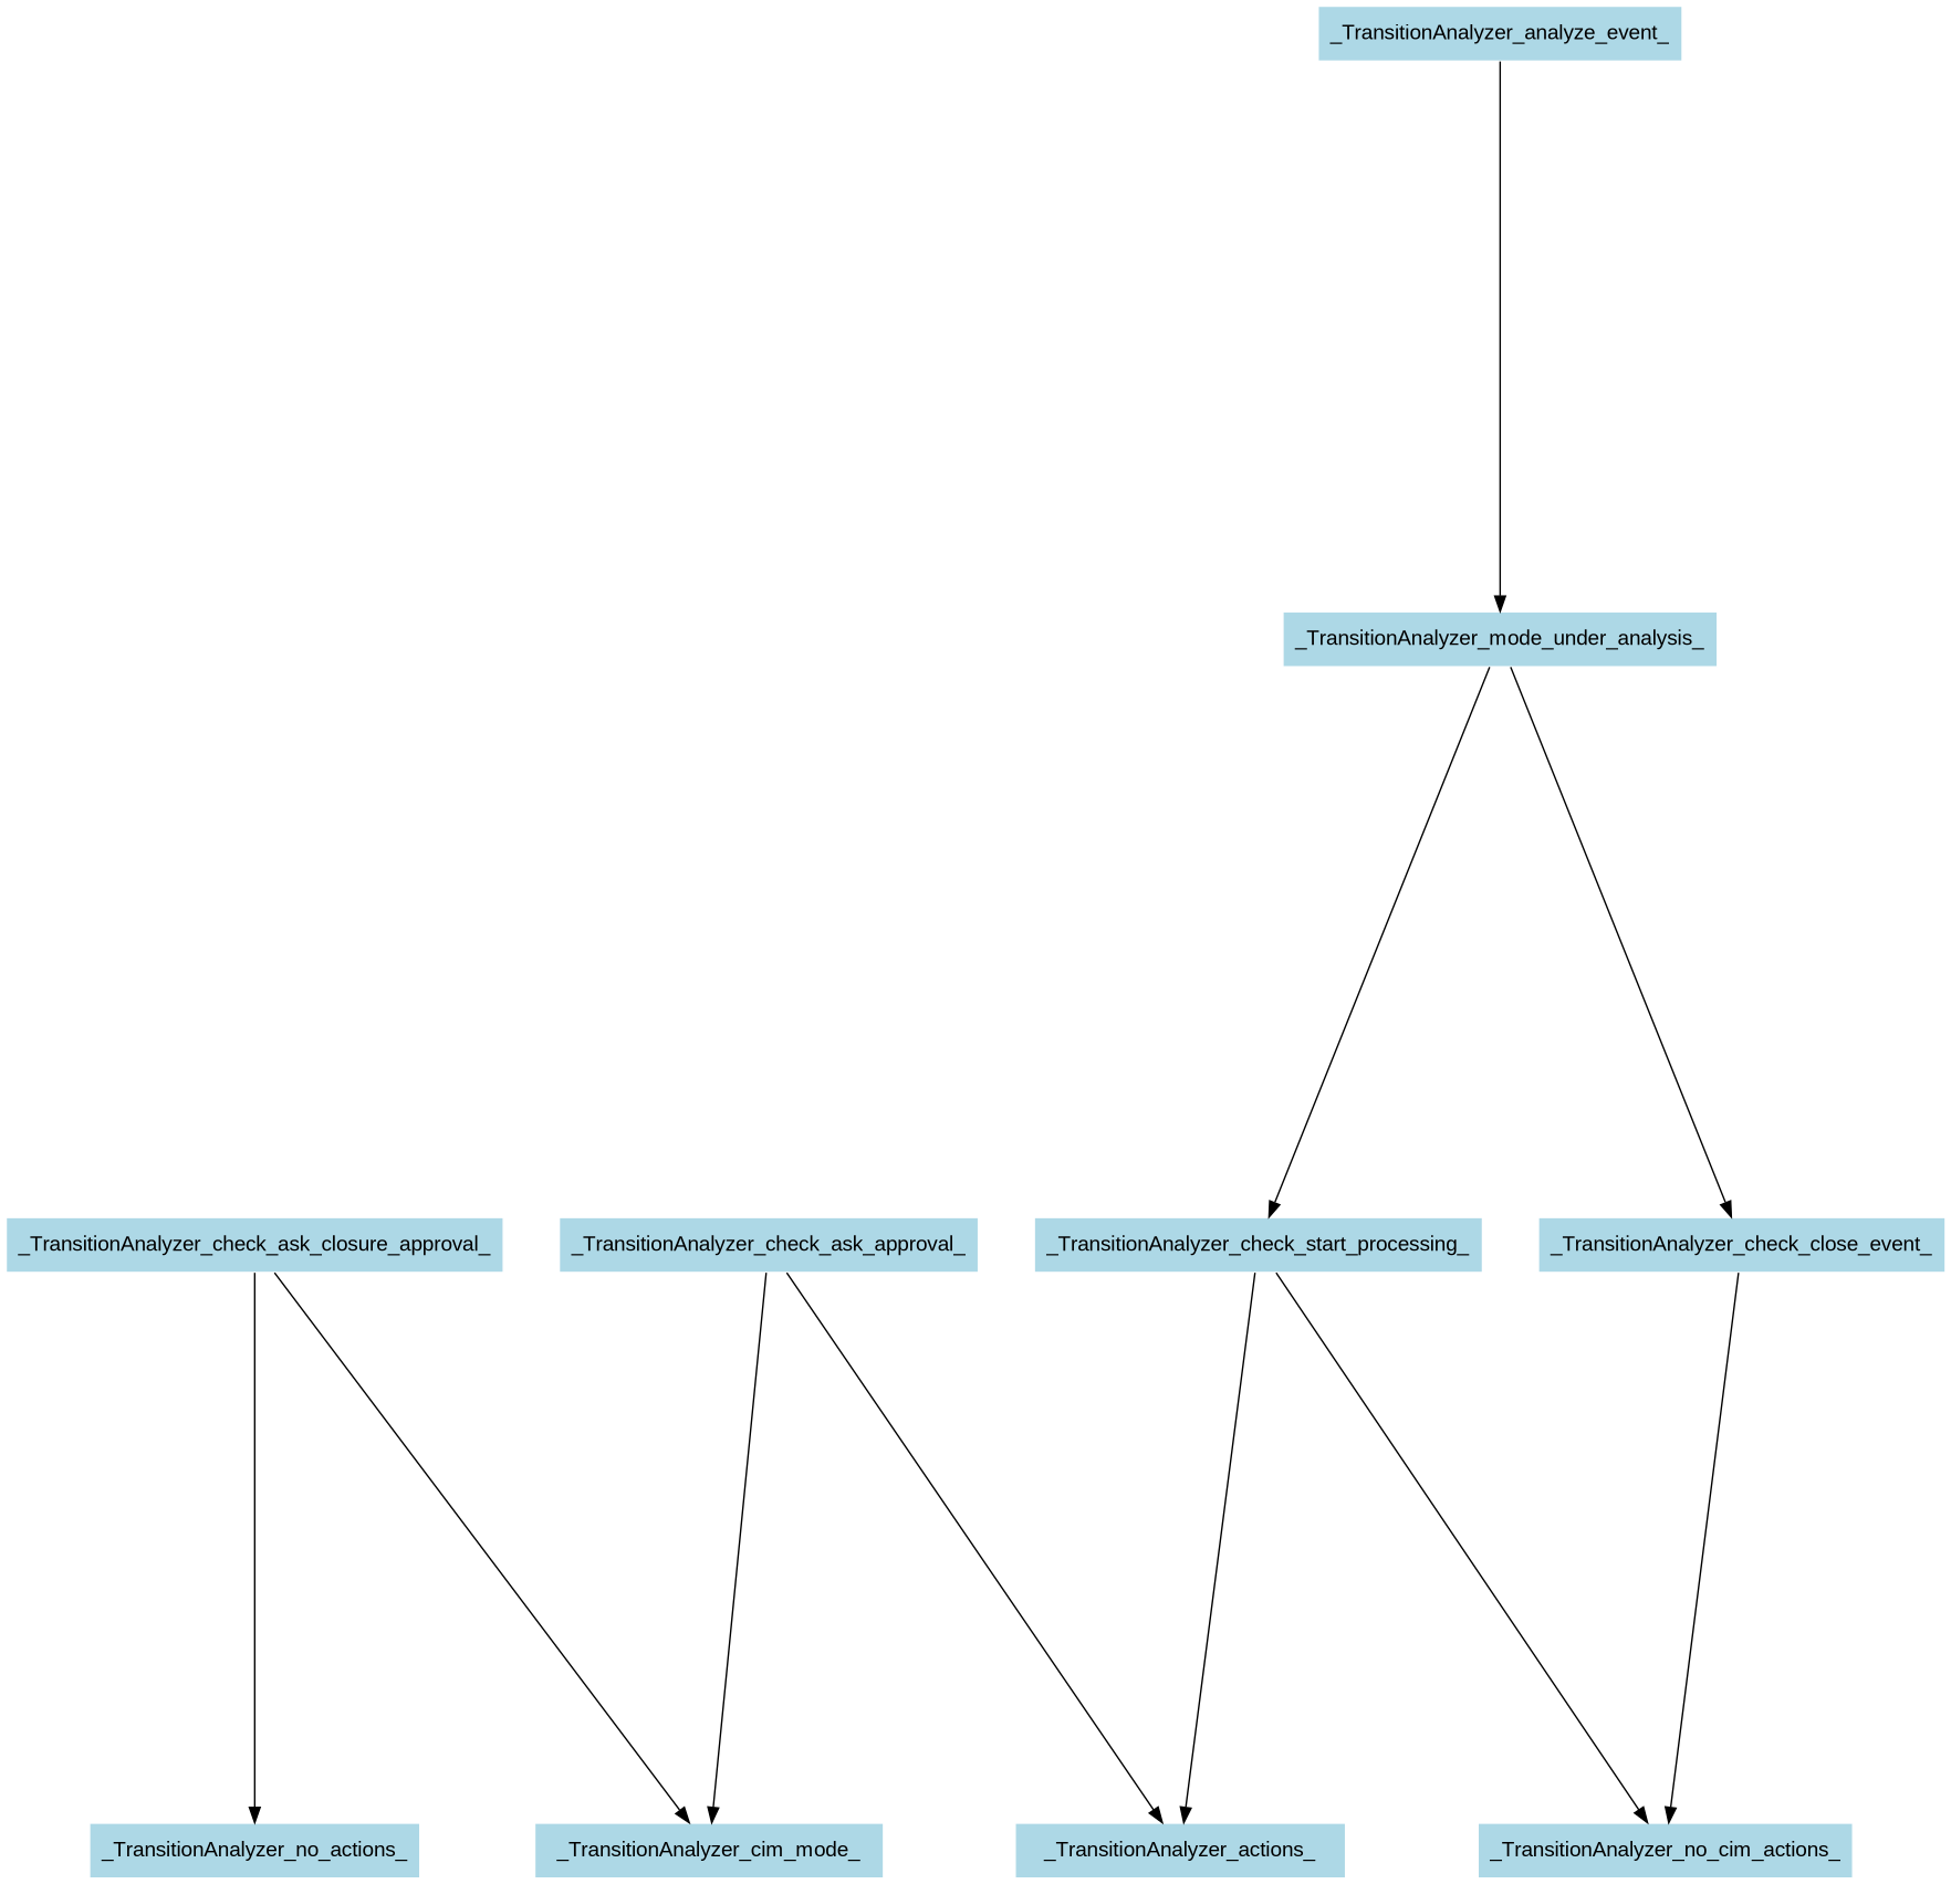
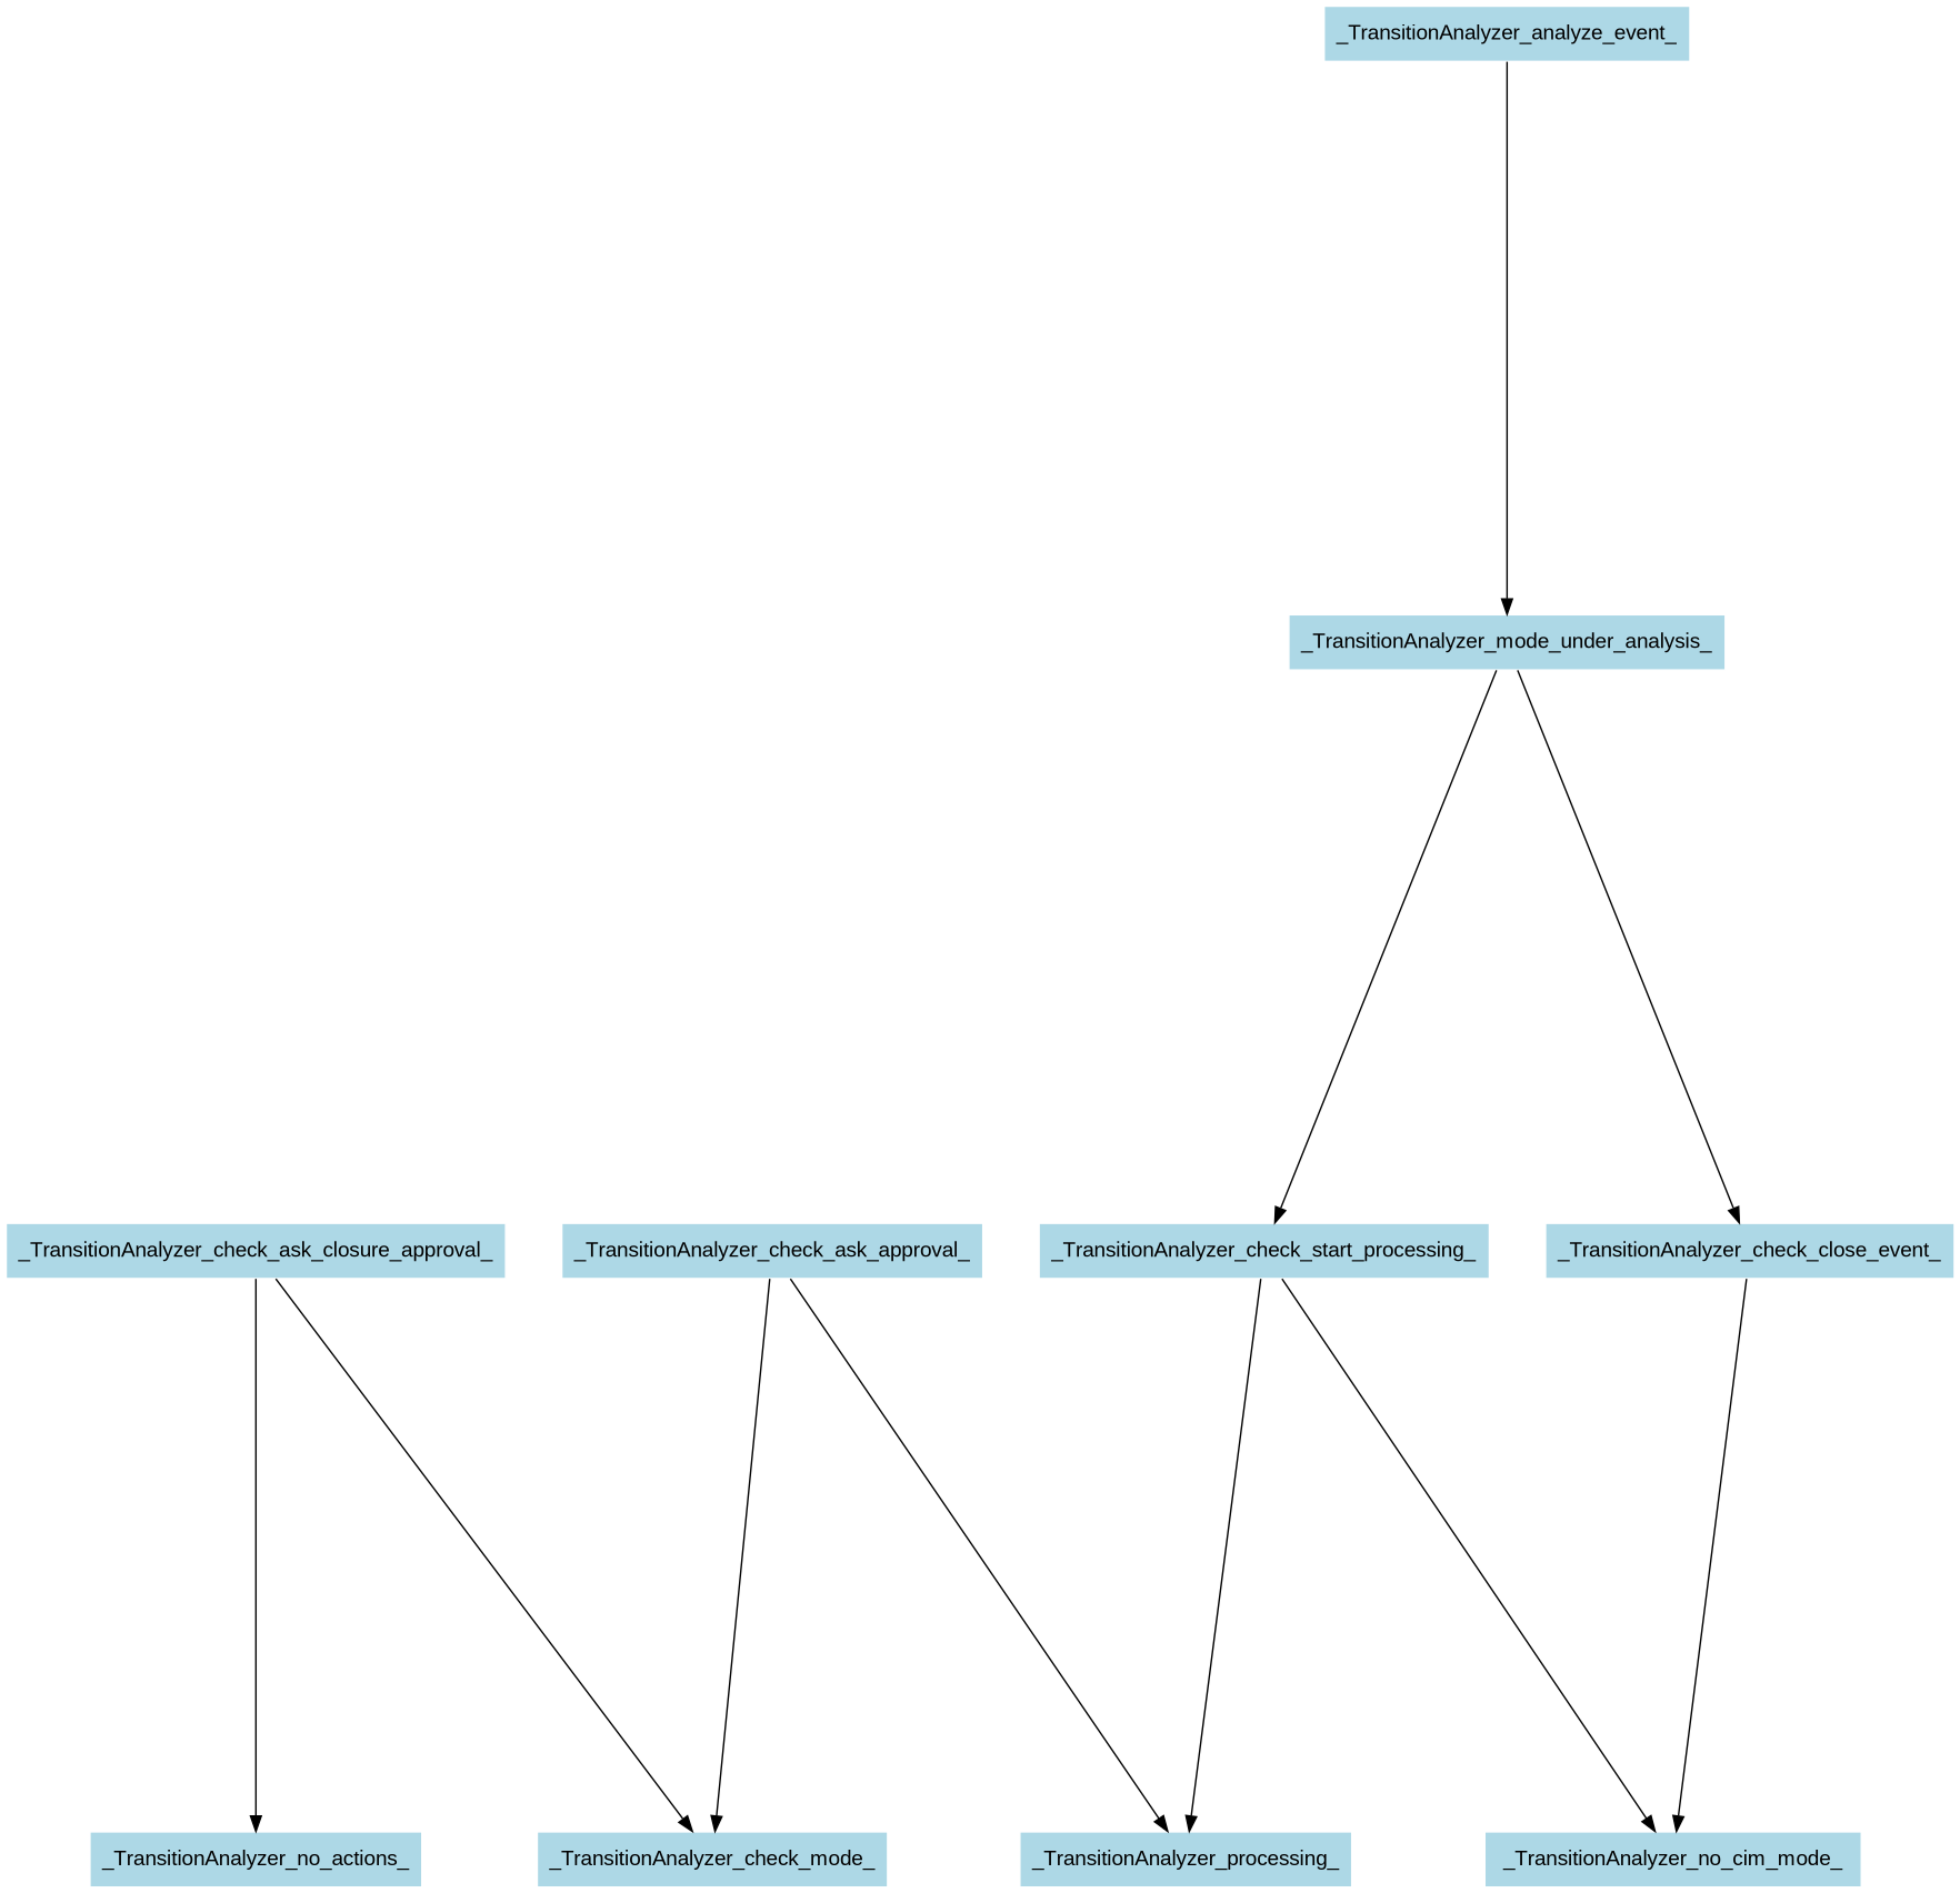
  digraph {
    nodesep=0.5
    ranksep=5
    node [color=white fillcolor=lightblue fontname=Arial shape=box style=filled]
    edge [fontname=Arial]
    n1 [label=_TransitionAnalyzer_mode_under_analysis_]
    _TransitionAnalyzer_analyze_event_
    _TransitionAnalyzer_check_start_processing_
    _TransitionAnalyzer_check_close_event_
-   _TransitionAnalyzer_actions_
-   _TransitionAnalyzer_no_cim_mode_ [label=_TransitionAnalyzer_no_cim_actions_]
+   _TransitionAnalyzer_actions_ [label=_TransitionAnalyzer_processing_]
+   _TransitionAnalyzer_no_cim_mode_
    _TransitionAnalyzer_check_ask_approval_
-   _TransitionAnalyzer_cim_mode_
+   _TransitionAnalyzer_cim_mode_ [label=_TransitionAnalyzer_check_mode_]
    _TransitionAnalyzer_check_ask_closure_approval_
    _TransitionAnalyzer_no_actions_
    n1 -> _TransitionAnalyzer_check_start_processing_
    n1 -> _TransitionAnalyzer_check_close_event_
    _TransitionAnalyzer_analyze_event_ -> n1
    _TransitionAnalyzer_check_start_processing_ -> _TransitionAnalyzer_actions_
    _TransitionAnalyzer_check_start_processing_ -> _TransitionAnalyzer_no_cim_mode_
    _TransitionAnalyzer_check_close_event_ -> _TransitionAnalyzer_no_cim_mode_
    _TransitionAnalyzer_check_ask_approval_ -> _TransitionAnalyzer_actions_
    _TransitionAnalyzer_check_ask_approval_ -> _TransitionAnalyzer_cim_mode_
    _TransitionAnalyzer_check_ask_closure_approval_ -> _TransitionAnalyzer_cim_mode_
    _TransitionAnalyzer_check_ask_closure_approval_ -> _TransitionAnalyzer_no_actions_
  }
